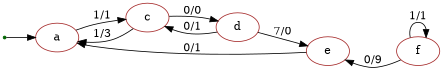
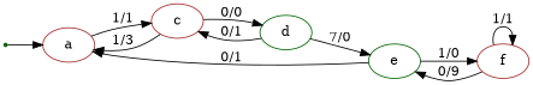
  digraph {
    rankdir=LR
    node [color=brown]
    INIT [color=darkgreen shape=point]
    n2 [label=a]
    n3 [label=c]
-   n4 [label=d]
-   n5 [label=e]
+   n4 [color=darkgreen label=d]
+   n5 [color=darkgreen label=e]
    n6 [label=f]
    INIT -> n2
    n2 -> n3 [label="1/1"]
    n3 -> n2 [label="1/3"]
    n3 -> n4 [label="0/0"]
    n4 -> n3 [label="0/1"]
    n4 -> n5 [label="7/0"]
    n5 -> n2 [label="0/1"]
+   n5 -> n6 [label="1/0"]
    n6 -> n5 [label="0/9"]
    n6 -> n6 [label="1/1"]
  }
